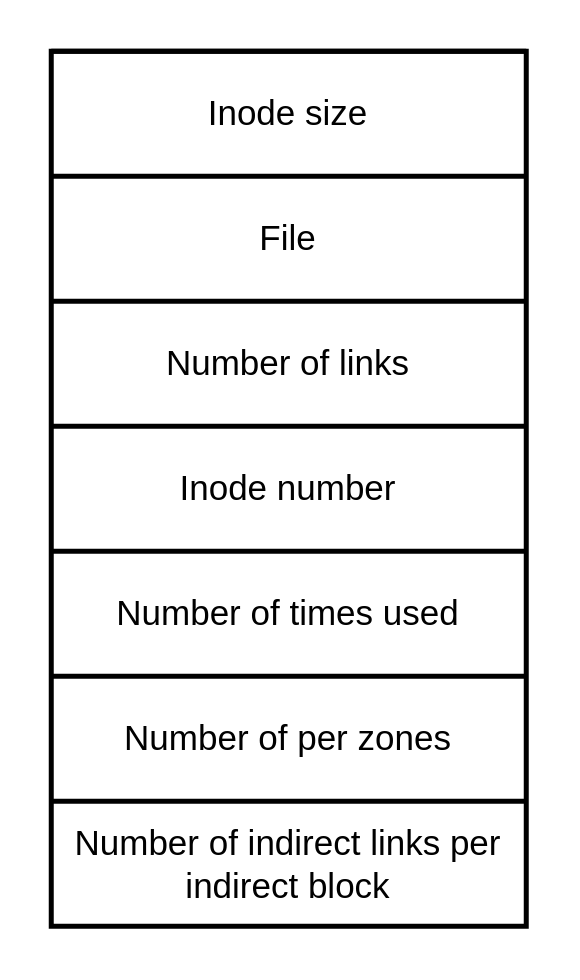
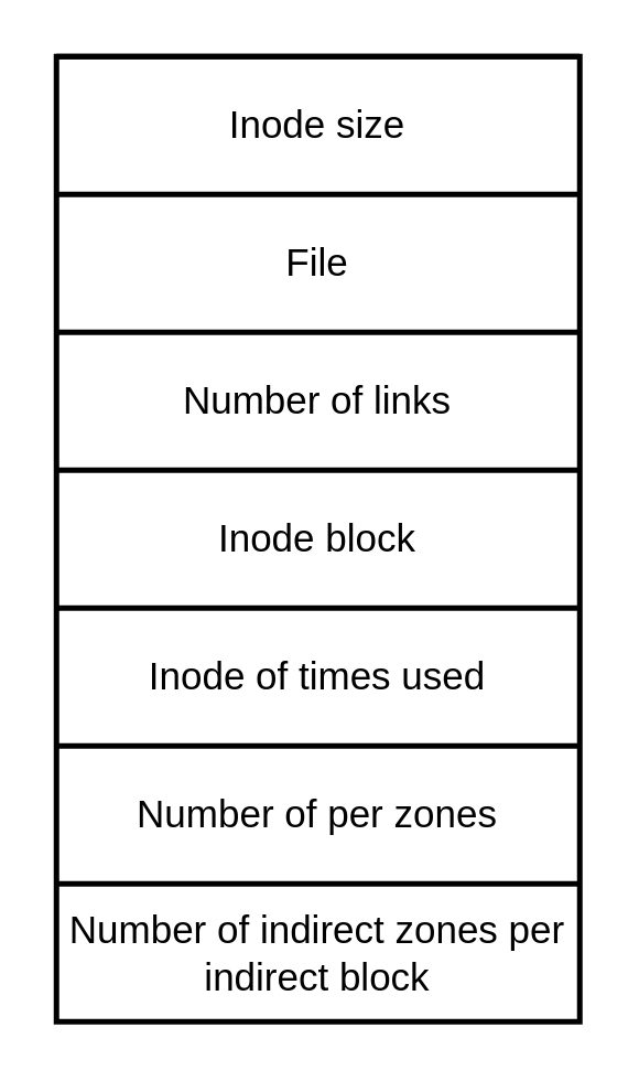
  <mxCell id="0" />
  <mxCell id="1" parent="0" />
  <mxCell id="2" value="" style="rounded=0;whiteSpace=wrap;html=1;fillColor=none;container=0;strokeWidth=2;" parent="1" vertex="1"><mxGeometry x="20" y="20" width="190" height="350" as="geometry" /></mxCell>
- <mxCell id="3" value="&lt;font style=&quot;font-size: 14px&quot;&gt;Number of indirect links per indirect block&lt;/font&gt;" style="text;html=1;strokeColor=none;fillColor=none;align=center;verticalAlign=middle;whiteSpace=wrap;rounded=0;container=0;strokeWidth=2;" parent="1" vertex="1"><mxGeometry x="20" y="320" width="190" height="50" as="geometry" /></mxCell>
+ <mxCell id="3" value="&lt;font style=&quot;font-size: 14px&quot;&gt;Number of indirect zones per indirect block&lt;/font&gt;" style="text;html=1;strokeColor=none;fillColor=none;align=center;verticalAlign=middle;whiteSpace=wrap;rounded=0;container=0;strokeWidth=2;" parent="1" vertex="1"><mxGeometry x="20" y="320" width="190" height="50" as="geometry" /></mxCell>
  <mxCell id="4" value="" style="endArrow=none;html=1;exitX=0;exitY=0;exitDx=0;exitDy=0;entryX=1;entryY=0;entryDx=0;entryDy=0;strokeWidth=2;" parent="1" source="3" target="3" edge="1"><mxGeometry width="50" height="50" relative="1" as="geometry"><mxPoint x="280" y="310" as="sourcePoint" /><mxPoint x="280" y="250" as="targetPoint" /></mxGeometry></mxCell>
  <mxCell id="5" value="&lt;font style=&quot;font-size: 14px&quot;&gt;Number of per zones&lt;/font&gt;" style="text;html=1;strokeColor=none;fillColor=none;align=center;verticalAlign=middle;whiteSpace=wrap;rounded=0;container=0;strokeWidth=2;" parent="1" vertex="1"><mxGeometry x="20" y="270" width="190" height="50" as="geometry" /></mxCell>
  <mxCell id="6" value="" style="endArrow=none;html=1;exitX=0;exitY=0;exitDx=0;exitDy=0;entryX=1;entryY=0;entryDx=0;entryDy=0;strokeWidth=2;" parent="1" source="5" target="5" edge="1"><mxGeometry width="50" height="50" relative="1" as="geometry"><mxPoint x="280" y="260" as="sourcePoint" /><mxPoint x="280" y="200" as="targetPoint" /></mxGeometry></mxCell>
- <mxCell id="7" value="&lt;font style=&quot;font-size: 14px&quot;&gt;Number of times used&lt;/font&gt;" style="text;html=1;strokeColor=none;fillColor=none;align=center;verticalAlign=middle;whiteSpace=wrap;rounded=0;container=0;strokeWidth=2;" parent="1" vertex="1"><mxGeometry x="20" y="220" width="190" height="50" as="geometry" /></mxCell>
+ <mxCell id="7" value="&lt;font style=&quot;font-size: 14px&quot;&gt;Inode of times used&lt;/font&gt;" style="text;html=1;strokeColor=none;fillColor=none;align=center;verticalAlign=middle;whiteSpace=wrap;rounded=0;container=0;strokeWidth=2;" parent="1" vertex="1"><mxGeometry x="20" y="220" width="190" height="50" as="geometry" /></mxCell>
  <mxCell id="8" value="" style="endArrow=none;html=1;exitX=0;exitY=0;exitDx=0;exitDy=0;entryX=1;entryY=0;entryDx=0;entryDy=0;strokeWidth=2;" parent="1" source="7" target="7" edge="1"><mxGeometry width="50" height="50" relative="1" as="geometry"><mxPoint x="280" y="210" as="sourcePoint" /><mxPoint x="280" y="150" as="targetPoint" /></mxGeometry></mxCell>
- <mxCell id="9" value="&lt;font style=&quot;font-size: 14px&quot;&gt;Inode number&lt;/font&gt;" style="text;html=1;strokeColor=none;fillColor=none;align=center;verticalAlign=middle;whiteSpace=wrap;rounded=0;container=0;strokeWidth=2;" parent="1" vertex="1"><mxGeometry x="20" y="170" width="190" height="50" as="geometry" /></mxCell>
+ <mxCell id="9" value="&lt;font style=&quot;font-size: 14px&quot;&gt;Inode block&lt;/font&gt;" style="text;html=1;strokeColor=none;fillColor=none;align=center;verticalAlign=middle;whiteSpace=wrap;rounded=0;container=0;strokeWidth=2;" parent="1" vertex="1"><mxGeometry x="20" y="170" width="190" height="50" as="geometry" /></mxCell>
  <mxCell id="10" value="" style="endArrow=none;html=1;exitX=0;exitY=0;exitDx=0;exitDy=0;entryX=1;entryY=0;entryDx=0;entryDy=0;strokeWidth=2;" parent="1" source="9" target="9" edge="1"><mxGeometry width="50" height="50" relative="1" as="geometry"><mxPoint x="280" y="160" as="sourcePoint" /><mxPoint x="280" y="100" as="targetPoint" /></mxGeometry></mxCell>
  <mxCell id="11" value="&lt;font style=&quot;font-size: 14px&quot;&gt;Number of links&lt;/font&gt;" style="text;html=1;strokeColor=none;fillColor=none;align=center;verticalAlign=middle;whiteSpace=wrap;rounded=0;container=0;strokeWidth=2;" parent="1" vertex="1"><mxGeometry x="20" y="120" width="190" height="50" as="geometry" /></mxCell>
  <mxCell id="12" value="" style="endArrow=none;html=1;exitX=0;exitY=0;exitDx=0;exitDy=0;entryX=1;entryY=0;entryDx=0;entryDy=0;strokeWidth=2;" parent="1" source="11" target="11" edge="1"><mxGeometry width="50" height="50" relative="1" as="geometry"><mxPoint x="280" y="110" as="sourcePoint" /><mxPoint x="280" y="50" as="targetPoint" /></mxGeometry></mxCell>
  <mxCell id="13" value="&lt;font style=&quot;font-size: 14px&quot;&gt;File&lt;/font&gt;" style="text;html=1;strokeColor=none;fillColor=none;align=center;verticalAlign=middle;whiteSpace=wrap;rounded=0;container=0;strokeWidth=2;" parent="1" vertex="1"><mxGeometry x="20" y="70" width="190" height="50" as="geometry" /></mxCell>
  <mxCell id="14" value="" style="endArrow=none;html=1;exitX=0;exitY=0;exitDx=0;exitDy=0;entryX=1;entryY=0;entryDx=0;entryDy=0;strokeWidth=2;" parent="1" source="13" target="13" edge="1"><mxGeometry width="50" height="50" relative="1" as="geometry"><mxPoint x="280" y="60" as="sourcePoint" /><mxPoint x="280" y="0" as="targetPoint" /></mxGeometry></mxCell>
  <mxCell id="15" value="&lt;font style=&quot;font-size: 14px&quot;&gt;Inode size&lt;/font&gt;" style="text;html=1;strokeColor=none;fillColor=none;align=center;verticalAlign=middle;whiteSpace=wrap;rounded=0;container=0;strokeWidth=2;" parent="1" vertex="1"><mxGeometry x="20" y="20" width="190" height="50" as="geometry" /></mxCell>
  <mxCell id="16" value="" style="endArrow=none;html=1;exitX=0;exitY=0;exitDx=0;exitDy=0;entryX=1;entryY=0;entryDx=0;entryDy=0;strokeWidth=2;" parent="1" source="15" target="15" edge="1"><mxGeometry width="50" height="50" relative="1" as="geometry"><mxPoint x="280" y="10" as="sourcePoint" /><mxPoint x="280" y="-50" as="targetPoint" /></mxGeometry></mxCell>
